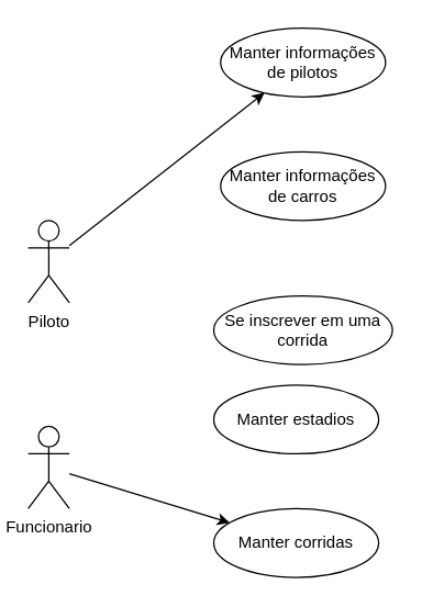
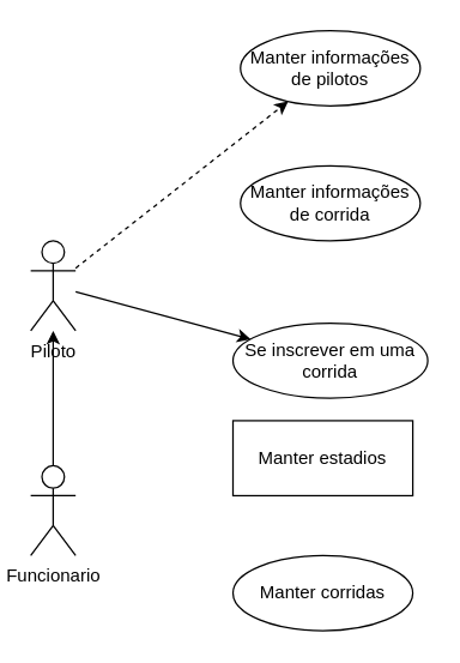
  <mxCell id="0" />
  <mxCell id="1" parent="0" />
- <mxCell id="2" value="" style="rounded=0;orthogonalLoop=1;jettySize=auto;html=1;" edge="1" parent="1" source="3" target="4"><mxGeometry relative="1" as="geometry"><mxPoint x="130" y="190" as="targetPoint" /></mxGeometry></mxCell>
+ <mxCell id="2" value="" style="rounded=0;orthogonalLoop=1;jettySize=auto;html=1;dashed=1;" edge="1" parent="1" source="3" target="4"><mxGeometry relative="1" as="geometry"><mxPoint x="130" y="190" as="targetPoint" /></mxGeometry></mxCell>
  <mxCell id="3" value="Piloto" style="shape=umlActor;verticalLabelPosition=bottom;labelBackgroundColor=#ffffff;verticalAlign=top;html=1;outlineConnect=0;" vertex="1" parent="1"><mxGeometry x="20" y="160" width="30" height="60" as="geometry" /></mxCell>
  <mxCell id="4" value="Manter informações de pilotos" style="ellipse;whiteSpace=wrap;html=1;" vertex="1" parent="1"><mxGeometry x="160" y="20" width="120" height="50" as="geometry" /></mxCell>
- <mxCell id="5" value="Manter informações de carros&lt;br&gt;" style="ellipse;whiteSpace=wrap;html=1;" vertex="1" parent="1"><mxGeometry x="160" y="110" width="120" height="50" as="geometry" /></mxCell>
- <mxCell id="6" value="Manter estadios&lt;br&gt;" style="ellipse;whiteSpace=wrap;html=1;" vertex="1" parent="1"><mxGeometry x="155" y="280" width="120" height="50" as="geometry" /></mxCell>
+ <mxCell id="5" value="Manter informações de corrida&lt;br&gt;" style="ellipse;whiteSpace=wrap;html=1;" vertex="1" parent="1"><mxGeometry x="160" y="110" width="120" height="50" as="geometry" /></mxCell>
+ <mxCell id="6" value="Manter estadios&lt;br&gt;" style="whiteSpace=wrap;html=1;rounded=0;" vertex="1" parent="1"><mxGeometry x="155" y="280" width="120" height="50" as="geometry" /></mxCell>
  <mxCell id="7" value="Se inscrever em uma corrida&lt;br&gt;" style="ellipse;whiteSpace=wrap;html=1;" vertex="1" parent="1"><mxGeometry x="155" y="215" width="130" height="50" as="geometry" /></mxCell>
- <mxCell id="9" style="edgeStyle=none;rounded=0;orthogonalLoop=1;jettySize=auto;html=1;" edge="1" parent="1" source="10" target="11"><mxGeometry relative="1" as="geometry" /></mxCell>
+ <mxCell id="8" value="" style="rounded=0;orthogonalLoop=1;jettySize=auto;html=1;" edge="1" parent="1" source="3" target="7"><mxGeometry relative="1" as="geometry"><mxPoint x="50" y="305.541" as="sourcePoint" /><mxPoint x="223.283" y="87.385" as="targetPoint" /></mxGeometry></mxCell>
+ <mxCell id="9" style="edgeStyle=none;rounded=0;orthogonalLoop=1;jettySize=auto;html=1;" edge="1" parent="1" source="10" target="3"><mxGeometry relative="1" as="geometry" /></mxCell>
  <mxCell id="10" value="Funcionario&lt;br&gt;" style="shape=umlActor;verticalLabelPosition=bottom;labelBackgroundColor=#ffffff;verticalAlign=top;html=1;outlineConnect=0;" vertex="1" parent="1"><mxGeometry x="20" y="310" width="30" height="60" as="geometry" /></mxCell>
  <mxCell id="11" value="Manter corridas&lt;br&gt;" style="ellipse;whiteSpace=wrap;html=1;" vertex="1" parent="1"><mxGeometry x="155" y="370" width="120" height="50" as="geometry" /></mxCell>
